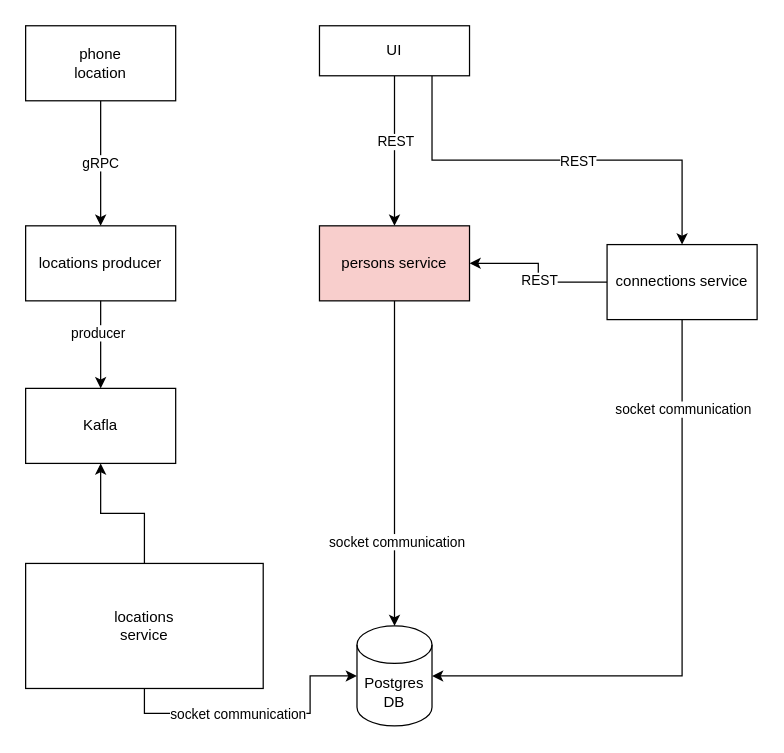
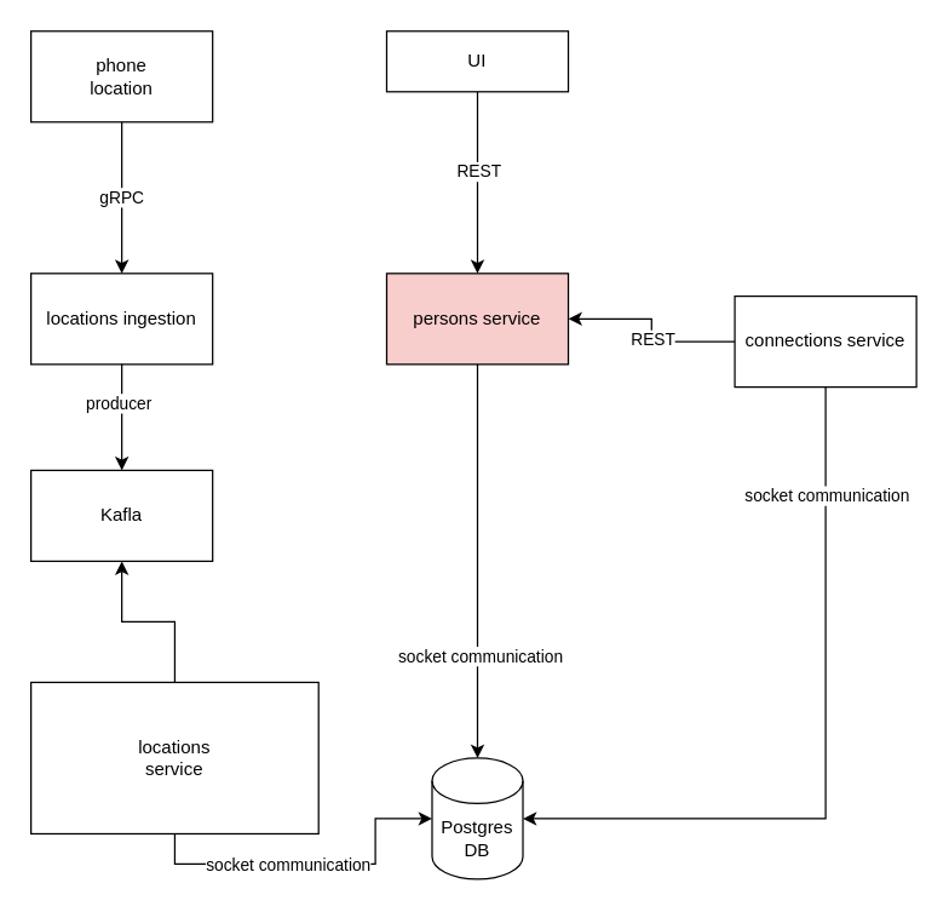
  <mxCell id="0" />
  <mxCell id="1" parent="0" />
  <mxCell id="2" style="edgeStyle=orthogonalEdgeStyle;rounded=0;orthogonalLoop=1;jettySize=auto;html=1;exitX=0.5;exitY=1;exitDx=0;exitDy=0;entryX=0.5;entryY=0;entryDx=0;entryDy=0;" parent="1" source="6" target="9" edge="1"><mxGeometry relative="1" as="geometry" /></mxCell>
  <mxCell id="3" value="REST" style="edgeLabel;html=1;align=center;verticalAlign=middle;resizable=0;points=[];" parent="2" vertex="1" connectable="0"><mxGeometry x="-0.14" relative="1" as="geometry"><mxPoint as="offset" /></mxGeometry></mxCell>
- <mxCell id="4" style="edgeStyle=orthogonalEdgeStyle;rounded=0;orthogonalLoop=1;jettySize=auto;html=1;exitX=0.75;exitY=1;exitDx=0;exitDy=0;" parent="1" source="6" target="14" edge="1"><mxGeometry relative="1" as="geometry" /></mxCell>
- <mxCell id="5" value="REST" style="edgeLabel;html=1;align=center;verticalAlign=middle;resizable=0;points=[];" parent="4" vertex="1" connectable="0"><mxGeometry x="0.098" y="-1" relative="1" as="geometry"><mxPoint as="offset" /></mxGeometry></mxCell>
  <mxCell id="6" value="UI" style="rounded=0;whiteSpace=wrap;html=1;" parent="1" vertex="1"><mxGeometry x="255" y="20" width="120" height="40" as="geometry" /></mxCell>
  <mxCell id="7" style="edgeStyle=orthogonalEdgeStyle;rounded=0;orthogonalLoop=1;jettySize=auto;html=1;exitX=0.5;exitY=1;exitDx=0;exitDy=0;entryX=0.5;entryY=0;entryDx=0;entryDy=0;entryPerimeter=0;startArrow=none;startFill=0;" parent="1" source="9" target="16" edge="1"><mxGeometry relative="1" as="geometry" /></mxCell>
  <mxCell id="8" value="socket communication" style="edgeLabel;html=1;align=center;verticalAlign=middle;resizable=0;points=[];" parent="7" vertex="1" connectable="0"><mxGeometry x="0.478" y="1" relative="1" as="geometry"><mxPoint as="offset" /></mxGeometry></mxCell>
  <mxCell id="9" value="persons service" style="rounded=0;whiteSpace=wrap;html=1;fillColor=#f8cecc;" parent="1" vertex="1"><mxGeometry x="255" y="180" width="120" height="60" as="geometry" /></mxCell>
  <mxCell id="10" style="edgeStyle=orthogonalEdgeStyle;rounded=0;orthogonalLoop=1;jettySize=auto;html=1;exitX=0.5;exitY=1;exitDx=0;exitDy=0;entryX=1;entryY=0.5;entryDx=0;entryDy=0;entryPerimeter=0;startArrow=none;startFill=0;" parent="1" source="14" target="16" edge="1"><mxGeometry relative="1" as="geometry" /></mxCell>
  <mxCell id="11" value="socket communication" style="edgeLabel;html=1;align=center;verticalAlign=middle;resizable=0;points=[];" parent="10" vertex="1" connectable="0"><mxGeometry x="-0.706" relative="1" as="geometry"><mxPoint as="offset" /></mxGeometry></mxCell>
  <mxCell id="12" style="edgeStyle=orthogonalEdgeStyle;rounded=0;orthogonalLoop=1;jettySize=auto;html=1;exitX=0;exitY=0.5;exitDx=0;exitDy=0;entryX=1;entryY=0.5;entryDx=0;entryDy=0;" parent="1" source="14" target="9" edge="1"><mxGeometry relative="1" as="geometry" /></mxCell>
  <mxCell id="13" value="REST" style="edgeLabel;html=1;align=center;verticalAlign=middle;resizable=0;points=[];" parent="12" vertex="1" connectable="0"><mxGeometry x="-0.086" relative="1" as="geometry"><mxPoint as="offset" /></mxGeometry></mxCell>
  <mxCell id="14" value="connections service" style="rounded=0;whiteSpace=wrap;html=1;" parent="1" vertex="1"><mxGeometry x="485" y="195" width="120" height="60" as="geometry" /></mxCell>
- <mxCell id="15" value="locations producer" style="rounded=0;whiteSpace=wrap;html=1;" parent="1" vertex="1"><mxGeometry x="20" y="180" width="120" height="60" as="geometry" /></mxCell>
+ <mxCell id="15" value="locations ingestion" style="rounded=0;whiteSpace=wrap;html=1;" parent="1" vertex="1"><mxGeometry x="20" y="180" width="120" height="60" as="geometry" /></mxCell>
  <mxCell id="16" value="Postgres DB" style="shape=cylinder3;whiteSpace=wrap;html=1;boundedLbl=1;backgroundOutline=1;size=15;" parent="1" vertex="1"><mxGeometry x="285" y="500" width="60" height="80" as="geometry" /></mxCell>
  <mxCell id="17" style="edgeStyle=orthogonalEdgeStyle;rounded=0;orthogonalLoop=1;jettySize=auto;html=1;exitX=0.5;exitY=1;exitDx=0;exitDy=0;entryX=0;entryY=0.5;entryDx=0;entryDy=0;entryPerimeter=0;startArrow=none;startFill=0;" parent="1" source="20" target="16" edge="1"><mxGeometry relative="1" as="geometry" /></mxCell>
  <mxCell id="18" value="socket communication" style="edgeLabel;html=1;align=center;verticalAlign=middle;resizable=0;points=[];" parent="17" vertex="1" connectable="0"><mxGeometry x="-0.143" relative="1" as="geometry"><mxPoint as="offset" /></mxGeometry></mxCell>
  <mxCell id="19" style="edgeStyle=orthogonalEdgeStyle;rounded=0;orthogonalLoop=1;jettySize=auto;html=1;exitX=0.5;exitY=0;exitDx=0;exitDy=0;entryX=0.5;entryY=1;entryDx=0;entryDy=0;" parent="1" source="20" target="26" edge="1"><mxGeometry relative="1" as="geometry" /></mxCell>
  <mxCell id="20" value="locations&lt;br&gt;service" style="rounded=0;whiteSpace=wrap;html=1;" parent="1" vertex="1"><mxGeometry x="20" y="450" width="190" height="100" as="geometry" /></mxCell>
  <mxCell id="21" value="" style="edgeStyle=orthogonalEdgeStyle;rounded=0;orthogonalLoop=1;jettySize=auto;html=1;exitX=0.5;exitY=1;exitDx=0;exitDy=0;entryX=0.5;entryY=0;entryDx=0;entryDy=0;startArrow=none;startFill=0;" parent="1" source="15" target="26" edge="1"><mxGeometry relative="1" as="geometry"><mxPoint x="80" y="300" as="sourcePoint" /></mxGeometry></mxCell>
  <mxCell id="22" value="producer" style="edgeLabel;html=1;align=center;verticalAlign=middle;resizable=0;points=[];" vertex="1" connectable="0" parent="21"><mxGeometry x="-0.286" y="-3" relative="1" as="geometry"><mxPoint as="offset" /></mxGeometry></mxCell>
  <mxCell id="23" style="edgeStyle=orthogonalEdgeStyle;rounded=0;orthogonalLoop=1;jettySize=auto;html=1;exitX=0.5;exitY=1;exitDx=0;exitDy=0;entryX=0.5;entryY=0;entryDx=0;entryDy=0;" parent="1" edge="1"><mxGeometry relative="1" as="geometry"><mxPoint x="80" y="80" as="sourcePoint" /><mxPoint x="80" y="180" as="targetPoint" /></mxGeometry></mxCell>
  <mxCell id="24" value="gRPC" style="edgeLabel;html=1;align=center;verticalAlign=middle;resizable=0;points=[];" parent="23" vertex="1" connectable="0"><mxGeometry x="-0.02" y="-1" relative="1" as="geometry"><mxPoint as="offset" /></mxGeometry></mxCell>
  <mxCell id="25" value="phone&lt;br&gt;location" style="rounded=0;whiteSpace=wrap;html=1;" parent="1" vertex="1"><mxGeometry x="20" y="20" width="120" height="60" as="geometry" /></mxCell>
  <mxCell id="26" value="Kafla" style="rounded=0;whiteSpace=wrap;html=1;" parent="1" vertex="1"><mxGeometry x="20" y="310" width="120" height="60" as="geometry" /></mxCell>
